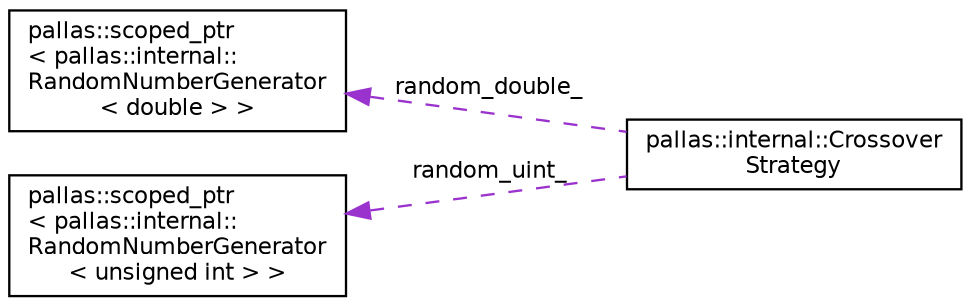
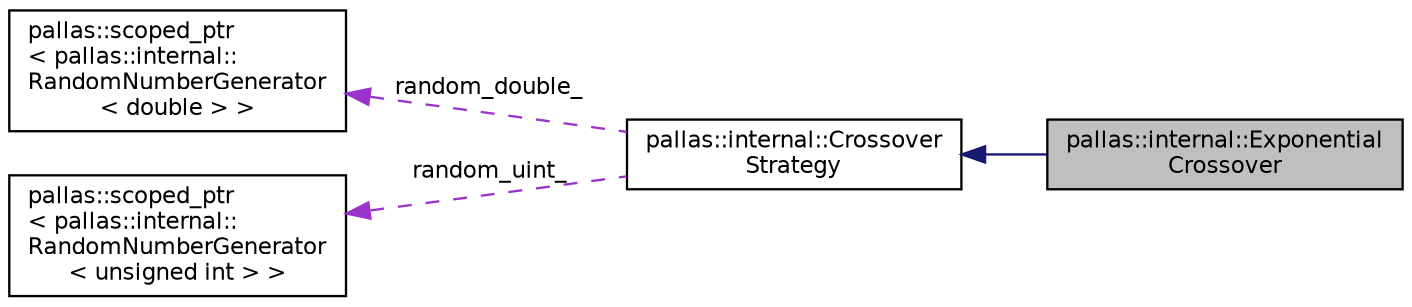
  digraph {
    rankdir=LR
    node [color=black fillcolor=white fontname=Helvetica fontsize=10 shape=record style=filled]
    edge [color=darkorchid3 dir=back fontname=Helvetica fontsize=10 labelfontname=Helvetica labelfontsize=10 style=dashed]
+   n1 [fillcolor=grey75 fontcolor=black height=0.2 label="pallas::internal::Exponential\lCrossover" width=0.4]
    n2 [height=0.2 label="pallas::internal::Crossover\lStrategy" width=0.4]
    n3 [height=0.2 label="pallas::scoped_ptr\l\< pallas::internal::\lRandomNumberGenerator\l\< double \> \>" width=0.4]
    n4 [height=0.2 label="pallas::scoped_ptr\l\< pallas::internal::\lRandomNumberGenerator\l\< unsigned int \> \>" width=0.4]
+   n2 -> n1 [color=midnightblue style=solid]
    n3 -> n2 [label=" random_double_"]
    n4 -> n2 [label=" random_uint_"]
  }
